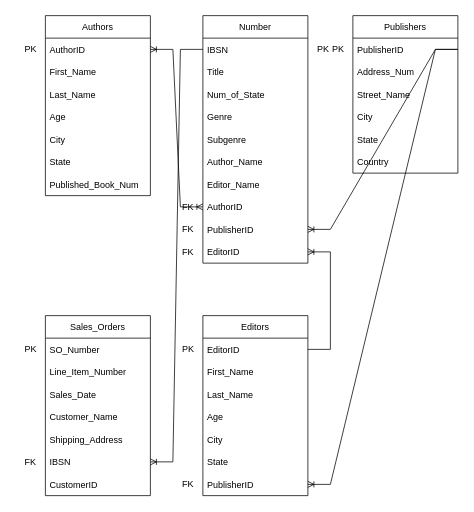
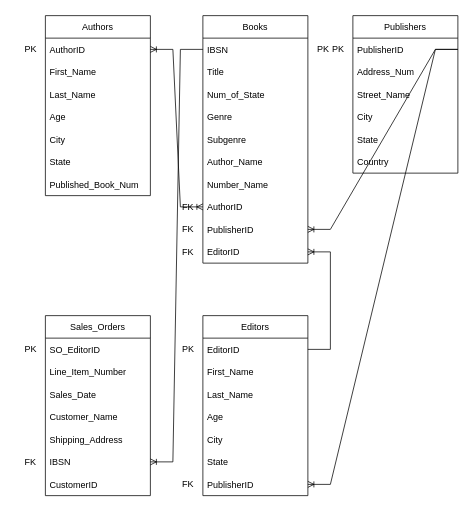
  <mxCell id="0" />
  <mxCell id="1" parent="0" />
  <mxCell id="2" value="Authors" style="swimlane;fontStyle=0;childLayout=stackLayout;horizontal=1;startSize=30;horizontalStack=0;resizeParent=1;resizeParentMax=0;resizeLast=0;collapsible=1;marginBottom=0;" vertex="1" parent="1"><mxGeometry x="60" y="20" width="140" height="240" as="geometry" /></mxCell>
  <mxCell id="3" value="AuthorID" style="text;strokeColor=none;fillColor=none;align=left;verticalAlign=middle;spacingLeft=4;spacingRight=4;overflow=hidden;points=[[0,0.5],[1,0.5]];portConstraint=eastwest;rotatable=0;" vertex="1" parent="2"><mxGeometry y="30" width="140" height="30" as="geometry" /></mxCell>
  <mxCell id="4" value="First_Name" style="text;strokeColor=none;fillColor=none;align=left;verticalAlign=middle;spacingLeft=4;spacingRight=4;overflow=hidden;points=[[0,0.5],[1,0.5]];portConstraint=eastwest;rotatable=0;" vertex="1" parent="2"><mxGeometry y="60" width="140" height="30" as="geometry" /></mxCell>
  <mxCell id="5" value="Last_Name" style="text;strokeColor=none;fillColor=none;align=left;verticalAlign=middle;spacingLeft=4;spacingRight=4;overflow=hidden;points=[[0,0.5],[1,0.5]];portConstraint=eastwest;rotatable=0;" vertex="1" parent="2"><mxGeometry y="90" width="140" height="30" as="geometry" /></mxCell>
  <mxCell id="6" value="Age" style="text;strokeColor=none;fillColor=none;align=left;verticalAlign=middle;spacingLeft=4;spacingRight=4;overflow=hidden;points=[[0,0.5],[1,0.5]];portConstraint=eastwest;rotatable=0;" vertex="1" parent="2"><mxGeometry y="120" width="140" height="30" as="geometry" /></mxCell>
  <mxCell id="7" value="City" style="text;strokeColor=none;fillColor=none;align=left;verticalAlign=middle;spacingLeft=4;spacingRight=4;overflow=hidden;points=[[0,0.5],[1,0.5]];portConstraint=eastwest;rotatable=0;" vertex="1" parent="2"><mxGeometry y="150" width="140" height="30" as="geometry" /></mxCell>
  <mxCell id="8" value="State" style="text;strokeColor=none;fillColor=none;align=left;verticalAlign=middle;spacingLeft=4;spacingRight=4;overflow=hidden;points=[[0,0.5],[1,0.5]];portConstraint=eastwest;rotatable=0;" vertex="1" parent="2"><mxGeometry y="180" width="140" height="30" as="geometry" /></mxCell>
  <mxCell id="9" value="Published_Book_Num" style="text;strokeColor=none;fillColor=none;align=left;verticalAlign=middle;spacingLeft=4;spacingRight=4;overflow=hidden;points=[[0,0.5],[1,0.5]];portConstraint=eastwest;rotatable=0;" vertex="1" parent="2"><mxGeometry y="210" width="140" height="30" as="geometry" /></mxCell>
- <mxCell id="10" value="Number" style="swimlane;fontStyle=0;childLayout=stackLayout;horizontal=1;startSize=30;horizontalStack=0;resizeParent=1;resizeParentMax=0;resizeLast=0;collapsible=1;marginBottom=0;" vertex="1" parent="1"><mxGeometry x="270" y="20" width="140" height="330" as="geometry" /></mxCell>
+ <mxCell id="10" value="Books" style="swimlane;fontStyle=0;childLayout=stackLayout;horizontal=1;startSize=30;horizontalStack=0;resizeParent=1;resizeParentMax=0;resizeLast=0;collapsible=1;marginBottom=0;" vertex="1" parent="1"><mxGeometry x="270" y="20" width="140" height="330" as="geometry" /></mxCell>
  <mxCell id="11" value="IBSN" style="text;strokeColor=none;fillColor=none;align=left;verticalAlign=middle;spacingLeft=4;spacingRight=4;overflow=hidden;points=[[0,0.5],[1,0.5]];portConstraint=eastwest;rotatable=0;" vertex="1" parent="10"><mxGeometry y="30" width="140" height="30" as="geometry" /></mxCell>
  <mxCell id="12" value="Title" style="text;strokeColor=none;fillColor=none;align=left;verticalAlign=middle;spacingLeft=4;spacingRight=4;overflow=hidden;points=[[0,0.5],[1,0.5]];portConstraint=eastwest;rotatable=0;" vertex="1" parent="10"><mxGeometry y="60" width="140" height="30" as="geometry" /></mxCell>
  <mxCell id="13" value="Num_of_State" style="text;strokeColor=none;fillColor=none;align=left;verticalAlign=middle;spacingLeft=4;spacingRight=4;overflow=hidden;points=[[0,0.5],[1,0.5]];portConstraint=eastwest;rotatable=0;" vertex="1" parent="10"><mxGeometry y="90" width="140" height="30" as="geometry" /></mxCell>
  <mxCell id="14" value="Genre" style="text;strokeColor=none;fillColor=none;align=left;verticalAlign=middle;spacingLeft=4;spacingRight=4;overflow=hidden;points=[[0,0.5],[1,0.5]];portConstraint=eastwest;rotatable=0;" vertex="1" parent="10"><mxGeometry y="120" width="140" height="30" as="geometry" /></mxCell>
  <mxCell id="15" value="Subgenre" style="text;strokeColor=none;fillColor=none;align=left;verticalAlign=middle;spacingLeft=4;spacingRight=4;overflow=hidden;points=[[0,0.5],[1,0.5]];portConstraint=eastwest;rotatable=0;" vertex="1" parent="10"><mxGeometry y="150" width="140" height="30" as="geometry" /></mxCell>
  <mxCell id="16" value="Author_Name" style="text;strokeColor=none;fillColor=none;align=left;verticalAlign=middle;spacingLeft=4;spacingRight=4;overflow=hidden;points=[[0,0.5],[1,0.5]];portConstraint=eastwest;rotatable=0;" vertex="1" parent="10"><mxGeometry y="180" width="140" height="30" as="geometry" /></mxCell>
- <mxCell id="17" value="Editor_Name" style="text;strokeColor=none;fillColor=none;align=left;verticalAlign=middle;spacingLeft=4;spacingRight=4;overflow=hidden;points=[[0,0.5],[1,0.5]];portConstraint=eastwest;rotatable=0;" vertex="1" parent="10"><mxGeometry y="210" width="140" height="30" as="geometry" /></mxCell>
+ <mxCell id="17" value="Number_Name" style="text;strokeColor=none;fillColor=none;align=left;verticalAlign=middle;spacingLeft=4;spacingRight=4;overflow=hidden;points=[[0,0.5],[1,0.5]];portConstraint=eastwest;rotatable=0;" vertex="1" parent="10"><mxGeometry y="210" width="140" height="30" as="geometry" /></mxCell>
  <mxCell id="18" value="AuthorID" style="text;strokeColor=none;fillColor=none;align=left;verticalAlign=middle;spacingLeft=4;spacingRight=4;overflow=hidden;points=[[0,0.5],[1,0.5]];portConstraint=eastwest;rotatable=0;" vertex="1" parent="10"><mxGeometry y="240" width="140" height="30" as="geometry" /></mxCell>
  <mxCell id="19" value="PublisherID" style="text;strokeColor=none;fillColor=none;align=left;verticalAlign=middle;spacingLeft=4;spacingRight=4;overflow=hidden;points=[[0,0.5],[1,0.5]];portConstraint=eastwest;rotatable=0;" vertex="1" parent="10"><mxGeometry y="270" width="140" height="30" as="geometry" /></mxCell>
  <mxCell id="20" value="EditorID" style="text;strokeColor=none;fillColor=none;align=left;verticalAlign=middle;spacingLeft=4;spacingRight=4;overflow=hidden;points=[[0,0.5],[1,0.5]];portConstraint=eastwest;rotatable=0;" vertex="1" parent="10"><mxGeometry y="300" width="140" height="30" as="geometry" /></mxCell>
  <mxCell id="21" value="Publishers" style="swimlane;fontStyle=0;childLayout=stackLayout;horizontal=1;startSize=30;horizontalStack=0;resizeParent=1;resizeParentMax=0;resizeLast=0;collapsible=1;marginBottom=0;" vertex="1" parent="1"><mxGeometry x="470" y="20" width="140" height="210" as="geometry" /></mxCell>
  <mxCell id="22" value="PublisherID" style="text;strokeColor=none;fillColor=none;align=left;verticalAlign=middle;spacingLeft=4;spacingRight=4;overflow=hidden;points=[[0,0.5],[1,0.5]];portConstraint=eastwest;rotatable=0;" vertex="1" parent="21"><mxGeometry y="30" width="140" height="30" as="geometry" /></mxCell>
  <mxCell id="23" value="Address_Num" style="text;strokeColor=none;fillColor=none;align=left;verticalAlign=middle;spacingLeft=4;spacingRight=4;overflow=hidden;points=[[0,0.5],[1,0.5]];portConstraint=eastwest;rotatable=0;" vertex="1" parent="21"><mxGeometry y="60" width="140" height="30" as="geometry" /></mxCell>
  <mxCell id="24" value="Street_Name" style="text;strokeColor=none;fillColor=none;align=left;verticalAlign=middle;spacingLeft=4;spacingRight=4;overflow=hidden;points=[[0,0.5],[1,0.5]];portConstraint=eastwest;rotatable=0;" vertex="1" parent="21"><mxGeometry y="90" width="140" height="30" as="geometry" /></mxCell>
  <mxCell id="25" value="City" style="text;strokeColor=none;fillColor=none;align=left;verticalAlign=middle;spacingLeft=4;spacingRight=4;overflow=hidden;points=[[0,0.5],[1,0.5]];portConstraint=eastwest;rotatable=0;" vertex="1" parent="21"><mxGeometry y="120" width="140" height="30" as="geometry" /></mxCell>
  <mxCell id="26" value="State" style="text;strokeColor=none;fillColor=none;align=left;verticalAlign=middle;spacingLeft=4;spacingRight=4;overflow=hidden;points=[[0,0.5],[1,0.5]];portConstraint=eastwest;rotatable=0;" vertex="1" parent="21"><mxGeometry y="150" width="140" height="30" as="geometry" /></mxCell>
  <mxCell id="27" value="Country" style="text;strokeColor=none;fillColor=none;align=left;verticalAlign=middle;spacingLeft=4;spacingRight=4;overflow=hidden;points=[[0,0.5],[1,0.5]];portConstraint=eastwest;rotatable=0;" vertex="1" parent="21"><mxGeometry y="180" width="140" height="30" as="geometry" /></mxCell>
  <mxCell id="28" value="Sales_Orders" style="swimlane;fontStyle=0;childLayout=stackLayout;horizontal=1;startSize=30;horizontalStack=0;resizeParent=1;resizeParentMax=0;resizeLast=0;collapsible=1;marginBottom=0;" vertex="1" parent="1"><mxGeometry x="60" y="420" width="140" height="240" as="geometry" /></mxCell>
- <mxCell id="29" value="SO_Number" style="text;strokeColor=none;fillColor=none;align=left;verticalAlign=middle;spacingLeft=4;spacingRight=4;overflow=hidden;points=[[0,0.5],[1,0.5]];portConstraint=eastwest;rotatable=0;" vertex="1" parent="28"><mxGeometry y="30" width="140" height="30" as="geometry" /></mxCell>
+ <mxCell id="29" value="SO_EditorID" style="text;strokeColor=none;fillColor=none;align=left;verticalAlign=middle;spacingLeft=4;spacingRight=4;overflow=hidden;points=[[0,0.5],[1,0.5]];portConstraint=eastwest;rotatable=0;" vertex="1" parent="28"><mxGeometry y="30" width="140" height="30" as="geometry" /></mxCell>
  <mxCell id="30" value="Line_Item_Number" style="text;strokeColor=none;fillColor=none;align=left;verticalAlign=middle;spacingLeft=4;spacingRight=4;overflow=hidden;points=[[0,0.5],[1,0.5]];portConstraint=eastwest;rotatable=0;" vertex="1" parent="28"><mxGeometry y="60" width="140" height="30" as="geometry" /></mxCell>
  <mxCell id="31" value="Sales_Date" style="text;strokeColor=none;fillColor=none;align=left;verticalAlign=middle;spacingLeft=4;spacingRight=4;overflow=hidden;points=[[0,0.5],[1,0.5]];portConstraint=eastwest;rotatable=0;" vertex="1" parent="28"><mxGeometry y="90" width="140" height="30" as="geometry" /></mxCell>
  <mxCell id="32" value="Customer_Name" style="text;strokeColor=none;fillColor=none;align=left;verticalAlign=middle;spacingLeft=4;spacingRight=4;overflow=hidden;points=[[0,0.5],[1,0.5]];portConstraint=eastwest;rotatable=0;" vertex="1" parent="28"><mxGeometry y="120" width="140" height="30" as="geometry" /></mxCell>
  <mxCell id="33" value="Shipping_Address" style="text;strokeColor=none;fillColor=none;align=left;verticalAlign=middle;spacingLeft=4;spacingRight=4;overflow=hidden;points=[[0,0.5],[1,0.5]];portConstraint=eastwest;rotatable=0;" vertex="1" parent="28"><mxGeometry y="150" width="140" height="30" as="geometry" /></mxCell>
  <mxCell id="34" value="IBSN" style="text;strokeColor=none;fillColor=none;align=left;verticalAlign=middle;spacingLeft=4;spacingRight=4;overflow=hidden;points=[[0,0.5],[1,0.5]];portConstraint=eastwest;rotatable=0;" vertex="1" parent="28"><mxGeometry y="180" width="140" height="30" as="geometry" /></mxCell>
  <mxCell id="35" value="CustomerID" style="text;strokeColor=none;fillColor=none;align=left;verticalAlign=middle;spacingLeft=4;spacingRight=4;overflow=hidden;points=[[0,0.5],[1,0.5]];portConstraint=eastwest;rotatable=0;" vertex="1" parent="28"><mxGeometry y="210" width="140" height="30" as="geometry" /></mxCell>
  <mxCell id="36" value="Editors" style="swimlane;fontStyle=0;childLayout=stackLayout;horizontal=1;startSize=30;horizontalStack=0;resizeParent=1;resizeParentMax=0;resizeLast=0;collapsible=1;marginBottom=0;" vertex="1" parent="1"><mxGeometry x="270" y="420" width="140" height="240" as="geometry" /></mxCell>
  <mxCell id="37" value="EditorID" style="text;strokeColor=none;fillColor=none;align=left;verticalAlign=middle;spacingLeft=4;spacingRight=4;overflow=hidden;points=[[0,0.5],[1,0.5]];portConstraint=eastwest;rotatable=0;" vertex="1" parent="36"><mxGeometry y="30" width="140" height="30" as="geometry" /></mxCell>
  <mxCell id="38" value="First_Name" style="text;strokeColor=none;fillColor=none;align=left;verticalAlign=middle;spacingLeft=4;spacingRight=4;overflow=hidden;points=[[0,0.5],[1,0.5]];portConstraint=eastwest;rotatable=0;" vertex="1" parent="36"><mxGeometry y="60" width="140" height="30" as="geometry" /></mxCell>
  <mxCell id="39" value="Last_Name" style="text;strokeColor=none;fillColor=none;align=left;verticalAlign=middle;spacingLeft=4;spacingRight=4;overflow=hidden;points=[[0,0.5],[1,0.5]];portConstraint=eastwest;rotatable=0;" vertex="1" parent="36"><mxGeometry y="90" width="140" height="30" as="geometry" /></mxCell>
  <mxCell id="40" value="Age" style="text;strokeColor=none;fillColor=none;align=left;verticalAlign=middle;spacingLeft=4;spacingRight=4;overflow=hidden;points=[[0,0.5],[1,0.5]];portConstraint=eastwest;rotatable=0;" vertex="1" parent="36"><mxGeometry y="120" width="140" height="30" as="geometry" /></mxCell>
  <mxCell id="41" value="City" style="text;strokeColor=none;fillColor=none;align=left;verticalAlign=middle;spacingLeft=4;spacingRight=4;overflow=hidden;points=[[0,0.5],[1,0.5]];portConstraint=eastwest;rotatable=0;" vertex="1" parent="36"><mxGeometry y="150" width="140" height="30" as="geometry" /></mxCell>
  <mxCell id="42" value="State" style="text;strokeColor=none;fillColor=none;align=left;verticalAlign=middle;spacingLeft=4;spacingRight=4;overflow=hidden;points=[[0,0.5],[1,0.5]];portConstraint=eastwest;rotatable=0;" vertex="1" parent="36"><mxGeometry y="180" width="140" height="30" as="geometry" /></mxCell>
  <mxCell id="43" value="PublisherID" style="text;strokeColor=none;fillColor=none;align=left;verticalAlign=middle;spacingLeft=4;spacingRight=4;overflow=hidden;points=[[0,0.5],[1,0.5]];portConstraint=eastwest;rotatable=0;" vertex="1" parent="36"><mxGeometry y="210" width="140" height="30" as="geometry" /></mxCell>
  <mxCell id="44" value="" style="edgeStyle=entityRelationEdgeStyle;fontSize=12;html=1;endArrow=ERoneToMany;rounded=0;" edge="1" parent="1" source="11" target="34"><mxGeometry width="100" height="100" relative="1" as="geometry"><mxPoint x="410" y="120" as="sourcePoint" /><mxPoint x="60" y="675" as="targetPoint" /></mxGeometry></mxCell>
  <mxCell id="45" value="" style="edgeStyle=entityRelationEdgeStyle;fontSize=12;html=1;endArrow=ERoneToMany;startArrow=ERoneToMany;rounded=0;" edge="1" parent="1" source="3" target="18"><mxGeometry width="100" height="100" relative="1" as="geometry"><mxPoint x="200" y="60" as="sourcePoint" /><mxPoint x="300" y="-40" as="targetPoint" /></mxGeometry></mxCell>
  <mxCell id="46" value="" style="edgeStyle=entityRelationEdgeStyle;fontSize=12;html=1;endArrow=ERoneToMany;rounded=0;exitX=1;exitY=0.5;exitDx=0;exitDy=0;entryX=1;entryY=0.5;entryDx=0;entryDy=0;" edge="1" parent="1" source="37" target="20"><mxGeometry width="100" height="100" relative="1" as="geometry"><mxPoint x="370" y="380" as="sourcePoint" /><mxPoint x="470" y="280" as="targetPoint" /></mxGeometry></mxCell>
  <mxCell id="47" value="" style="edgeStyle=entityRelationEdgeStyle;fontSize=12;html=1;endArrow=ERoneToMany;rounded=0;exitX=1;exitY=0.5;exitDx=0;exitDy=0;entryX=1;entryY=0.5;entryDx=0;entryDy=0;" edge="1" parent="1" source="22" target="43"><mxGeometry width="100" height="100" relative="1" as="geometry"><mxPoint x="570" y="530" as="sourcePoint" /><mxPoint x="670" y="430" as="targetPoint" /></mxGeometry></mxCell>
  <mxCell id="48" value="" style="edgeStyle=entityRelationEdgeStyle;fontSize=12;html=1;endArrow=ERoneToMany;rounded=0;exitX=1;exitY=0.5;exitDx=0;exitDy=0;entryX=1;entryY=0.5;entryDx=0;entryDy=0;" edge="1" parent="1" source="22" target="19"><mxGeometry width="100" height="100" relative="1" as="geometry"><mxPoint x="670" y="170" as="sourcePoint" /><mxPoint x="770" y="70" as="targetPoint" /></mxGeometry></mxCell>
  <mxCell id="49" value="PK" style="text;html=1;align=center;verticalAlign=middle;resizable=0;points=[];autosize=1;strokeColor=none;fillColor=none;" vertex="1" parent="1"><mxGeometry x="20" y="50" width="40" height="30" as="geometry" /></mxCell>
  <mxCell id="50" value="PK" style="text;html=1;align=center;verticalAlign=middle;resizable=0;points=[];autosize=1;strokeColor=none;fillColor=none;" vertex="1" parent="1"><mxGeometry x="20" y="450" width="40" height="30" as="geometry" /></mxCell>
  <mxCell id="51" value="PK" style="text;html=1;align=center;verticalAlign=middle;resizable=0;points=[];autosize=1;strokeColor=none;fillColor=none;" vertex="1" parent="1"><mxGeometry x="410" y="50" width="40" height="30" as="geometry" /></mxCell>
  <mxCell id="52" value="PK" style="text;html=1;align=center;verticalAlign=middle;resizable=0;points=[];autosize=1;strokeColor=none;fillColor=none;" vertex="1" parent="1"><mxGeometry x="430" y="50" width="40" height="30" as="geometry" /></mxCell>
  <mxCell id="53" value="PK" style="text;html=1;align=center;verticalAlign=middle;resizable=0;points=[];autosize=1;strokeColor=none;fillColor=none;" vertex="1" parent="1"><mxGeometry x="230" y="450" width="40" height="30" as="geometry" /></mxCell>
  <mxCell id="54" value="FK" style="text;html=1;align=center;verticalAlign=middle;resizable=0;points=[];autosize=1;strokeColor=none;fillColor=none;" vertex="1" parent="1"><mxGeometry x="230" y="630" width="40" height="30" as="geometry" /></mxCell>
  <mxCell id="55" value="FK" style="text;html=1;align=center;verticalAlign=middle;resizable=0;points=[];autosize=1;strokeColor=none;fillColor=none;" vertex="1" parent="1"><mxGeometry x="230" y="320" width="40" height="30" as="geometry" /></mxCell>
  <mxCell id="56" value="FK" style="text;html=1;align=center;verticalAlign=middle;resizable=0;points=[];autosize=1;strokeColor=none;fillColor=none;" vertex="1" parent="1"><mxGeometry x="230" y="290" width="40" height="30" as="geometry" /></mxCell>
  <mxCell id="57" value="FK" style="text;html=1;align=center;verticalAlign=middle;resizable=0;points=[];autosize=1;strokeColor=none;fillColor=none;" vertex="1" parent="1"><mxGeometry x="230" y="260" width="40" height="30" as="geometry" /></mxCell>
  <mxCell id="58" value="FK" style="text;html=1;align=center;verticalAlign=middle;resizable=0;points=[];autosize=1;strokeColor=none;fillColor=none;" vertex="1" parent="1"><mxGeometry x="20" y="600" width="40" height="30" as="geometry" /></mxCell>
